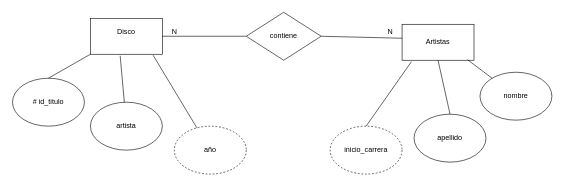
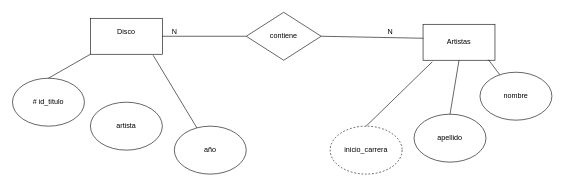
  <mxCell id="0" />
  <mxCell id="1" parent="0" />
  <mxCell id="2" value="Disco&lt;div&gt;&lt;br&gt;&lt;/div&gt;" style="rounded=0;whiteSpace=wrap;html=1;" parent="1" vertex="1"><mxGeometry x="150" y="30" width="120" height="60" as="geometry" /></mxCell>
- <mxCell id="3" value="Artistas" style="rounded=0;whiteSpace=wrap;html=1;" parent="1" vertex="1"><mxGeometry x="670" y="40" width="120" height="60" as="geometry" /></mxCell>
+ <mxCell id="3" value="Artistas" style="rounded=0;whiteSpace=wrap;html=1;" parent="1" vertex="1"><mxGeometry x="705" y="40" width="120" height="60" as="geometry" /></mxCell>
  <mxCell id="4" value="# id_titulo" style="ellipse;whiteSpace=wrap;html=1;" parent="1" vertex="1"><mxGeometry x="20" y="130" width="120" height="80" as="geometry" /></mxCell>
  <mxCell id="5" value="" style="endArrow=none;html=1;rounded=0;entryX=0;entryY=1;entryDx=0;entryDy=0;exitX=0.5;exitY=0;exitDx=0;exitDy=0;" parent="1" source="4" target="2" edge="1"><mxGeometry width="50" height="50" relative="1" as="geometry"><mxPoint x="550" y="360" as="sourcePoint" /><mxPoint x="600" y="310" as="targetPoint" /></mxGeometry></mxCell>
  <mxCell id="6" value="nombre" style="ellipse;whiteSpace=wrap;html=1;" parent="1" vertex="1"><mxGeometry x="800" y="120" width="120" height="80" as="geometry" /></mxCell>
  <mxCell id="7" value="" style="endArrow=none;html=1;rounded=0;entryX=0.908;entryY=0.983;entryDx=0;entryDy=0;entryPerimeter=0;" parent="1" source="6" target="3" edge="1"><mxGeometry width="50" height="50" relative="1" as="geometry"><mxPoint x="90" y="140" as="sourcePoint" /><mxPoint y="100" as="targetPoint" x="160" /></mxGeometry></mxCell>
  <mxCell id="8" value="artista" style="ellipse;whiteSpace=wrap;html=1;" parent="1" vertex="1"><mxGeometry x="150" y="170" width="120" height="80" as="geometry" /></mxCell>
- <mxCell id="9" value="año" style="ellipse;whiteSpace=wrap;html=1;dashed=1;" parent="1" vertex="1"><mxGeometry x="290" y="210" width="120" height="80" as="geometry" /></mxCell>
- <mxCell id="10" value="" style="endArrow=none;html=1;rounded=0;entryX=0.414;entryY=1.042;entryDx=0;entryDy=0;entryPerimeter=0;" parent="1" source="8" target="2" edge="1"><mxGeometry width="50" height="50" relative="1" as="geometry"><mxPoint x="90" y="140" as="sourcePoint" /><mxPoint y="100" as="targetPoint" x="160" /></mxGeometry></mxCell>
+ <mxCell id="9" value="año" style="ellipse;whiteSpace=wrap;html=1;" parent="1" vertex="1"><mxGeometry x="290" y="210" width="120" height="80" as="geometry" /></mxCell>
  <mxCell id="11" value="" style="endArrow=none;html=1;rounded=0;entryX=0.872;entryY=1.028;entryDx=0;entryDy=0;entryPerimeter=0;" parent="1" source="9" target="2" edge="1"><mxGeometry width="50" height="50" relative="1" as="geometry"><mxPoint x="100" y="150" as="sourcePoint" /><mxPoint x="170" y="110" as="targetPoint" /></mxGeometry></mxCell>
  <mxCell id="12" value="apellido" style="ellipse;whiteSpace=wrap;html=1;" parent="1" vertex="1"><mxGeometry x="690" y="190" width="120" height="80" as="geometry" /></mxCell>
  <mxCell id="13" value="inicio_carrera" style="ellipse;whiteSpace=wrap;html=1;dashed=1;" parent="1" vertex="1"><mxGeometry x="550" y="210" width="120" height="80" as="geometry" /></mxCell>
  <mxCell id="14" value="" style="endArrow=none;html=1;rounded=0;entryX=0.5;entryY=1;entryDx=0;entryDy=0;exitX=0.5;exitY=0;exitDx=0;exitDy=0;" parent="1" source="12" target="3" edge="1"><mxGeometry width="50" height="50" relative="1" as="geometry"><mxPoint x="834" y="138" as="sourcePoint" /><mxPoint x="789" y="99" as="targetPoint" /></mxGeometry></mxCell>
  <mxCell id="15" value="" style="endArrow=none;html=1;rounded=0;entryX=0.129;entryY=1.042;entryDx=0;entryDy=0;exitX=0.5;exitY=0;exitDx=0;exitDy=0;entryPerimeter=0;" parent="1" source="13" target="3" edge="1"><mxGeometry width="50" height="50" relative="1" as="geometry"><mxPoint x="760" y="200" as="sourcePoint" /><mxPoint x="740" y="100" as="targetPoint" /></mxGeometry></mxCell>
  <mxCell id="16" value="contiene" style="rhombus;whiteSpace=wrap;html=1;" parent="1" vertex="1"><mxGeometry x="410" y="20" width="125" height="80" as="geometry" /></mxCell>
  <mxCell id="17" value="" style="endArrow=none;html=1;rounded=0;entryX=0.004;entryY=0.389;entryDx=0;entryDy=0;entryPerimeter=0;exitX=1;exitY=0.5;exitDx=0;exitDy=0;" parent="1" source="16" target="3" edge="1"><mxGeometry width="50" height="50" relative="1" as="geometry"><mxPoint x="550" y="170" as="sourcePoint" /><mxPoint x="600" y="120" as="targetPoint" /></mxGeometry></mxCell>
  <mxCell id="18" value="" style="endArrow=none;html=1;rounded=0;entryX=0;entryY=0.5;entryDx=0;entryDy=0;exitX=1;exitY=0.5;exitDx=0;exitDy=0;" parent="1" source="2" target="16" edge="1"><mxGeometry width="50" height="50" relative="1" as="geometry"><mxPoint x="844" y="148" as="sourcePoint" /><mxPoint x="799" y="109" as="targetPoint" /></mxGeometry></mxCell>
  <mxCell id="19" value="N" style="text;html=1;align=center;verticalAlign=middle;resizable=0;points=[];autosize=1;strokeColor=none;fillColor=none;" parent="1" vertex="1"><mxGeometry x="275" y="38" width="30" height="30" as="geometry" /></mxCell>
  <mxCell id="20" value="N" style="text;html=1;align=center;verticalAlign=middle;resizable=0;points=[];autosize=1;strokeColor=none;fillColor=none;" parent="1" vertex="1"><mxGeometry x="635" y="38" width="30" height="30" as="geometry" /></mxCell>
